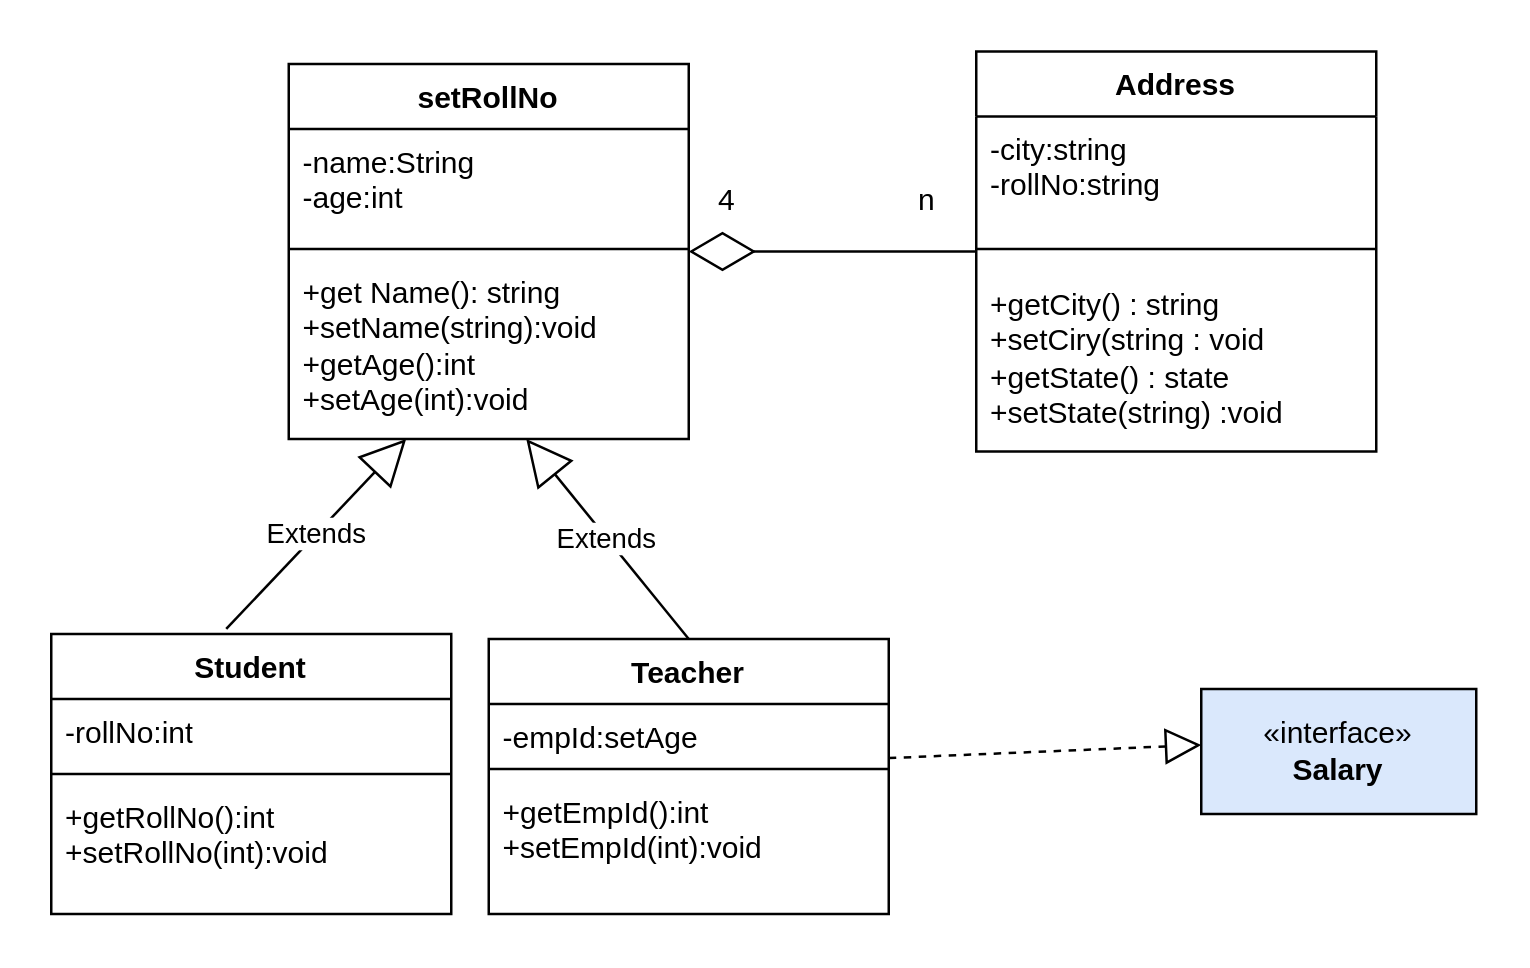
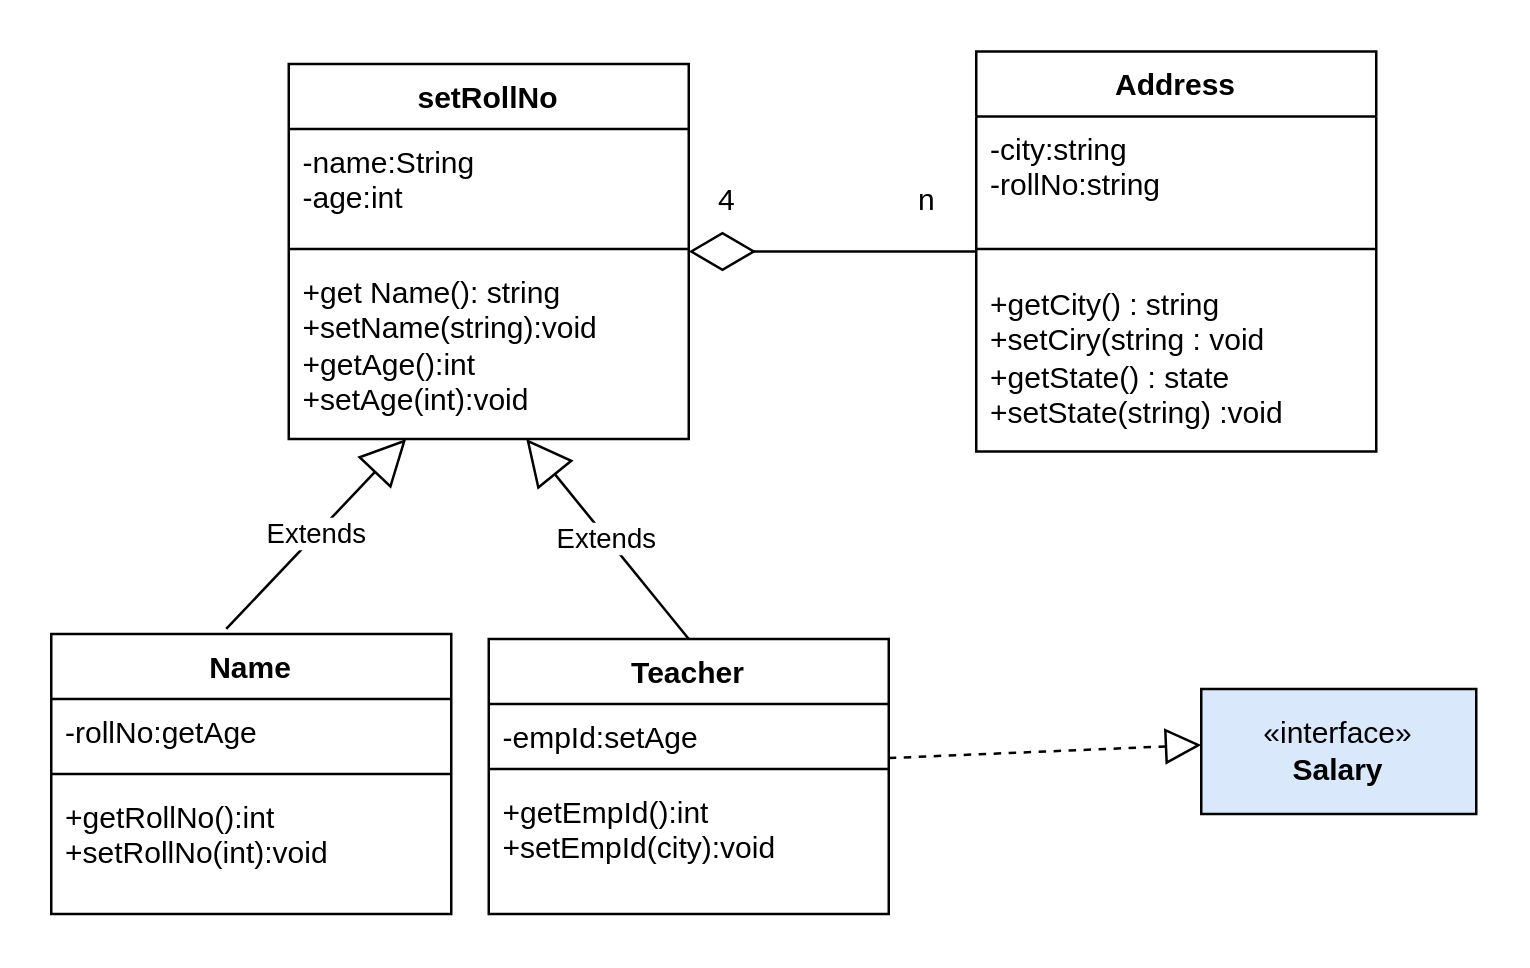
  <mxCell id="0" />
  <mxCell id="1" parent="0" />
  <mxCell id="2" value="setRollNo" style="swimlane;fontStyle=1;align=center;verticalAlign=top;childLayout=stackLayout;horizontal=1;startSize=26;horizontalStack=0;resizeParent=1;resizeParentMax=0;resizeLast=0;collapsible=1;marginBottom=0;whiteSpace=wrap;html=1;" vertex="1" parent="1"><mxGeometry x="115" y="25" width="160" height="150" as="geometry" /></mxCell>
  <mxCell id="3" value="-name:String&lt;br&gt;-age:int" style="text;strokeColor=none;fillColor=none;align=left;verticalAlign=top;spacingLeft=4;spacingRight=4;overflow=hidden;rotatable=0;points=[[0,0.5],[1,0.5]];portConstraint=eastwest;whiteSpace=wrap;html=1;" vertex="1" parent="2"><mxGeometry y="26" width="160" height="44" as="geometry" /></mxCell>
  <mxCell id="4" value="" style="line;strokeWidth=1;fillColor=none;align=left;verticalAlign=middle;spacingTop=-1;spacingLeft=3;spacingRight=3;rotatable=0;labelPosition=right;points=[];portConstraint=eastwest;strokeColor=inherit;" vertex="1" parent="2"><mxGeometry y="70" width="160" height="8" as="geometry" /></mxCell>
  <mxCell id="5" value="+get Name(): string&lt;br&gt;+setName(string):void&lt;br&gt;+getAge():int&lt;br&gt;+setAge(int):void" style="text;strokeColor=none;fillColor=none;align=left;verticalAlign=top;spacingLeft=4;spacingRight=4;overflow=hidden;rotatable=0;points=[[0,0.5],[1,0.5]];portConstraint=eastwest;whiteSpace=wrap;html=1;" vertex="1" parent="2"><mxGeometry y="78" width="160" height="72" as="geometry" /></mxCell>
- <mxCell id="6" value="Student" style="swimlane;fontStyle=1;align=center;verticalAlign=top;childLayout=stackLayout;horizontal=1;startSize=26;horizontalStack=0;resizeParent=1;resizeParentMax=0;resizeLast=0;collapsible=1;marginBottom=0;whiteSpace=wrap;html=1;" vertex="1" parent="1"><mxGeometry x="20" y="253" width="160" height="112" as="geometry" /></mxCell>
- <mxCell id="7" value="-rollNo:int" style="text;strokeColor=none;fillColor=none;align=left;verticalAlign=top;spacingLeft=4;spacingRight=4;overflow=hidden;rotatable=0;points=[[0,0.5],[1,0.5]];portConstraint=eastwest;whiteSpace=wrap;html=1;" vertex="1" parent="6"><mxGeometry y="26" width="160" height="26" as="geometry" /></mxCell>
+ <mxCell id="6" value="Name" style="swimlane;fontStyle=1;align=center;verticalAlign=top;childLayout=stackLayout;horizontal=1;startSize=26;horizontalStack=0;resizeParent=1;resizeParentMax=0;resizeLast=0;collapsible=1;marginBottom=0;whiteSpace=wrap;html=1;" vertex="1" parent="1"><mxGeometry x="20" y="253" width="160" height="112" as="geometry" /></mxCell>
+ <mxCell id="7" value="-rollNo:getAge" style="text;strokeColor=none;fillColor=none;align=left;verticalAlign=top;spacingLeft=4;spacingRight=4;overflow=hidden;rotatable=0;points=[[0,0.5],[1,0.5]];portConstraint=eastwest;whiteSpace=wrap;html=1;" vertex="1" parent="6"><mxGeometry y="26" width="160" height="26" as="geometry" /></mxCell>
  <mxCell id="8" value="" style="line;strokeWidth=1;fillColor=none;align=left;verticalAlign=middle;spacingTop=-1;spacingLeft=3;spacingRight=3;rotatable=0;labelPosition=right;points=[];portConstraint=eastwest;strokeColor=inherit;" vertex="1" parent="6"><mxGeometry y="52" width="160" height="8" as="geometry" /></mxCell>
  <mxCell id="9" value="+getRollNo():int&lt;br&gt;+setRollNo(int):void" style="text;strokeColor=none;fillColor=none;align=left;verticalAlign=top;spacingLeft=4;spacingRight=4;overflow=hidden;rotatable=0;points=[[0,0.5],[1,0.5]];portConstraint=eastwest;whiteSpace=wrap;html=1;" vertex="1" parent="6"><mxGeometry y="60" width="160" height="52" as="geometry" /></mxCell>
  <mxCell id="10" value="Teacher" style="swimlane;fontStyle=1;align=center;verticalAlign=top;childLayout=stackLayout;horizontal=1;startSize=26;horizontalStack=0;resizeParent=1;resizeParentMax=0;resizeLast=0;collapsible=1;marginBottom=0;whiteSpace=wrap;html=1;" vertex="1" parent="1"><mxGeometry x="195" y="255" width="160" height="110" as="geometry" /></mxCell>
  <mxCell id="11" value="-empId:setAge" style="text;strokeColor=none;fillColor=none;align=left;verticalAlign=top;spacingLeft=4;spacingRight=4;overflow=hidden;rotatable=0;points=[[0,0.5],[1,0.5]];portConstraint=eastwest;whiteSpace=wrap;html=1;" vertex="1" parent="10"><mxGeometry y="26" width="160" height="22" as="geometry" /></mxCell>
  <mxCell id="12" value="" style="line;strokeWidth=1;fillColor=none;align=left;verticalAlign=middle;spacingTop=-1;spacingLeft=3;spacingRight=3;rotatable=0;labelPosition=right;points=[];portConstraint=eastwest;strokeColor=inherit;" vertex="1" parent="10"><mxGeometry y="48" width="160" height="8" as="geometry" /></mxCell>
- <mxCell id="13" value="+getEmpId():int&lt;br&gt;+setEmpId(int):void" style="text;strokeColor=none;fillColor=none;align=left;verticalAlign=top;spacingLeft=4;spacingRight=4;overflow=hidden;rotatable=0;points=[[0,0.5],[1,0.5]];portConstraint=eastwest;whiteSpace=wrap;html=1;" vertex="1" parent="10"><mxGeometry y="56" width="160" height="54" as="geometry" /></mxCell>
+ <mxCell id="13" value="+getEmpId():int&lt;br&gt;+setEmpId(city):void" style="text;strokeColor=none;fillColor=none;align=left;verticalAlign=top;spacingLeft=4;spacingRight=4;overflow=hidden;rotatable=0;points=[[0,0.5],[1,0.5]];portConstraint=eastwest;whiteSpace=wrap;html=1;" vertex="1" parent="10"><mxGeometry y="56" width="160" height="54" as="geometry" /></mxCell>
  <mxCell id="14" value="Extends" style="endArrow=block;endSize=16;endFill=0;html=1;rounded=0;exitX=0.5;exitY=0;exitDx=0;exitDy=0;" edge="1" parent="1" source="10"><mxGeometry width="160" relative="1" as="geometry"><mxPoint x="320" y="205" as="sourcePoint" /><mxPoint x="210" y="175" as="targetPoint" /><Array as="points" /></mxGeometry></mxCell>
  <mxCell id="15" value="Extends" style="endArrow=block;endSize=16;endFill=0;html=1;rounded=0;exitX=0.5;exitY=0;exitDx=0;exitDy=0;entryX=0.356;entryY=1.042;entryDx=0;entryDy=0;entryPerimeter=0;" edge="1" parent="1"><mxGeometry width="160" relative="1" as="geometry"><mxPoint x="90" y="250.98" as="sourcePoint" /><mxPoint x="161.96" y="175.004" as="targetPoint" /></mxGeometry></mxCell>
  <mxCell id="16" value="Address" style="swimlane;fontStyle=1;align=center;verticalAlign=top;childLayout=stackLayout;horizontal=1;startSize=26;horizontalStack=0;resizeParent=1;resizeParentMax=0;resizeLast=0;collapsible=1;marginBottom=0;whiteSpace=wrap;html=1;" vertex="1" parent="1"><mxGeometry x="390" y="20" width="160" height="160" as="geometry" /></mxCell>
  <mxCell id="17" value="-city:string&lt;br&gt;-rollNo:string" style="text;strokeColor=none;fillColor=none;align=left;verticalAlign=top;spacingLeft=4;spacingRight=4;overflow=hidden;rotatable=0;points=[[0,0.5],[1,0.5]];portConstraint=eastwest;whiteSpace=wrap;html=1;" vertex="1" parent="16"><mxGeometry y="26" width="160" height="44" as="geometry" /></mxCell>
  <mxCell id="18" value="" style="line;strokeWidth=1;fillColor=none;align=left;verticalAlign=middle;spacingTop=-1;spacingLeft=3;spacingRight=3;rotatable=0;labelPosition=right;points=[];portConstraint=eastwest;strokeColor=inherit;" vertex="1" parent="16"><mxGeometry y="70" width="160" height="18" as="geometry" /></mxCell>
  <mxCell id="19" value="+getCity() : string&lt;br&gt;+setCiry(string : void&lt;br&gt;+getState() : state&lt;br&gt;+setState(string) :void" style="text;strokeColor=none;fillColor=none;align=left;verticalAlign=top;spacingLeft=4;spacingRight=4;overflow=hidden;rotatable=0;points=[[0,0.5],[1,0.5]];portConstraint=eastwest;whiteSpace=wrap;html=1;" vertex="1" parent="16"><mxGeometry y="88" width="160" height="72" as="geometry" /></mxCell>
  <mxCell id="20" value="" style="endArrow=diamondThin;endFill=0;endSize=24;html=1;rounded=0;" edge="1" parent="1"><mxGeometry width="160" relative="1" as="geometry"><mxPoint x="390" y="100" as="sourcePoint" /><mxPoint x="275" y="100" as="targetPoint" /></mxGeometry></mxCell>
  <mxCell id="21" value="«interface»&lt;br&gt;&lt;b&gt;Salary&lt;/b&gt;" style="html=1;whiteSpace=wrap;fillColor=#dae8fc;" vertex="1" parent="1"><mxGeometry x="480" y="275" width="110" height="50" as="geometry" /></mxCell>
  <mxCell id="22" value="" style="endArrow=block;dashed=1;endFill=0;endSize=12;html=1;rounded=0;entryX=0;entryY=0.5;entryDx=0;entryDy=0;" edge="1" parent="1"><mxGeometry width="160" relative="1" as="geometry"><mxPoint x="355" y="302.63" as="sourcePoint" /><mxPoint x="480" y="297.38" as="targetPoint" /></mxGeometry></mxCell>
  <mxCell id="23" value="4" style="text;html=1;align=center;verticalAlign=middle;resizable=0;points=[];autosize=1;strokeColor=none;fillColor=none;" vertex="1" parent="1"><mxGeometry x="275" y="65" width="30" height="30" as="geometry" /></mxCell>
  <mxCell id="24" value="n" style="text;html=1;align=center;verticalAlign=middle;resizable=0;points=[];autosize=1;strokeColor=none;fillColor=none;" vertex="1" parent="1"><mxGeometry x="355" y="65" width="30" height="30" as="geometry" /></mxCell>
